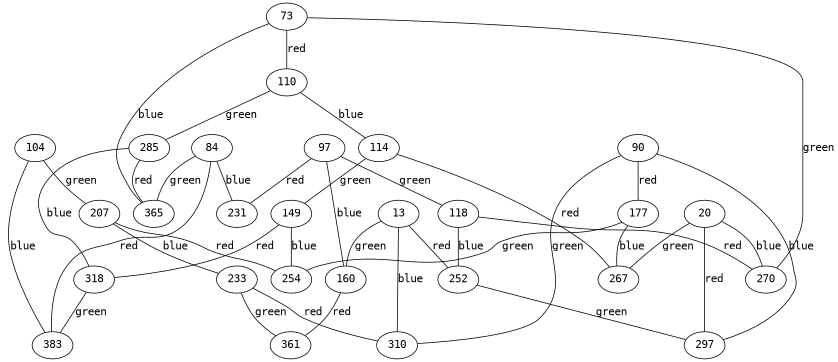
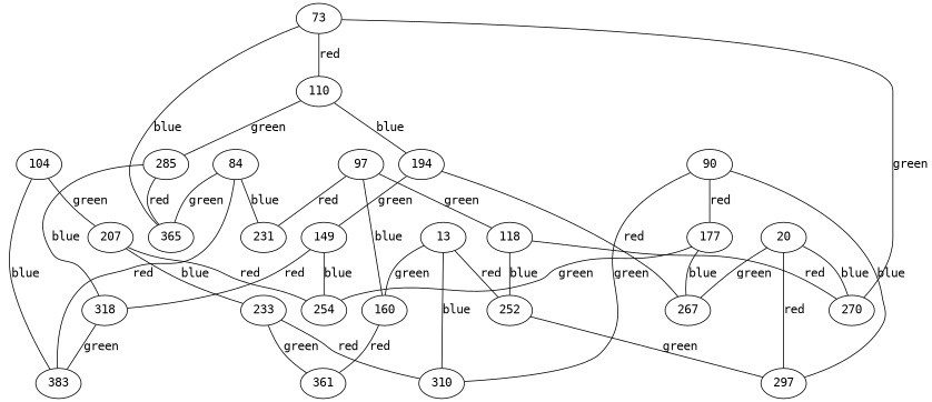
  graph {
    fontname="DejaVu Sans Mono"
    node [fontname="DejaVu Sans Mono"]
    edge [fontname="DejaVu Sans Mono"]
    n1 [label=254]
    n2 [label=267]
    n3 [label=270]
    n4 [label=20]
    n5 [label=297]
    n6 [label=149]
    n7 [label=318]
    n8 [label=383]
    n9 [label=285]
    n10 [label=365]
    n11 [label=160]
    n12 [label=361]
    n13 [label=177]
    n14 [label=310]
    n15 [label=73]
    n16 [label=110]
-   n17 [label=114]
+   n17 [label=194]
    n18 [label=207]
    n19 [label=233]
    n20 [label=84]
    n21 [label=231]
    n22 [label=90]
    n23 [label=104]
    n24 [label=97]
    n25 [label=118]
    n26 [label=252]
    n27 [label=13]
    n4 -- n2 [label=green]
    n4 -- n3 [label=blue]
    n4 -- n5 [label=red]
    n6 -- n1 [label=blue]
    n6 -- n7 [label=red]
    n7 -- n8 [label=green]
    n9 -- n7 [label=blue]
    n9 -- n10 [label=red]
    n11 -- n12 [label=red]
    n13 -- n1 [label=green]
    n13 -- n2 [label=blue]
    n15 -- n3 [label=green]
    n15 -- n10 [label=blue]
    n15 -- n16 [label=red]
    n16 -- n9 [label=green]
    n16 -- n17 [label=blue]
    n17 -- n2 [label=red]
    n17 -- n6 [label=green]
    n18 -- n1 [label=red]
    n18 -- n19 [label=blue]
    n19 -- n12 [label=green]
    n19 -- n14 [label=red]
    n20 -- n8 [label=red]
    n20 -- n10 [label=green]
    n20 -- n21 [label=blue]
    n22 -- n5 [label=blue]
    n22 -- n13 [label=red]
    n22 -- n14 [label=green]
    n23 -- n8 [label=blue]
    n23 -- n18 [label=green]
    n24 -- n11 [label=blue]
    n24 -- n21 [label=red]
    n24 -- n25 [label=green]
    n25 -- n3 [label=red]
    n25 -- n26 [label=blue]
    n26 -- n5 [label=green]
    n27 -- n11 [label=green]
    n27 -- n14 [label=blue]
    n27 -- n26 [label=red]
  }
